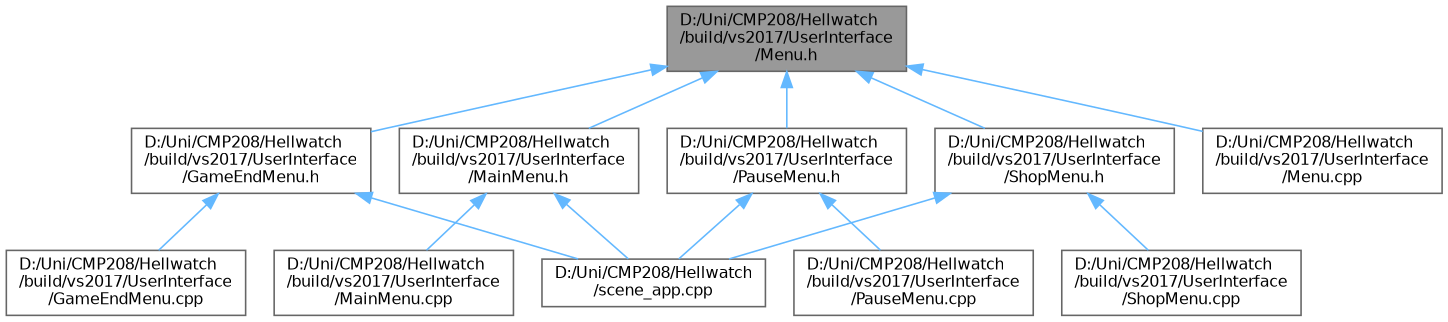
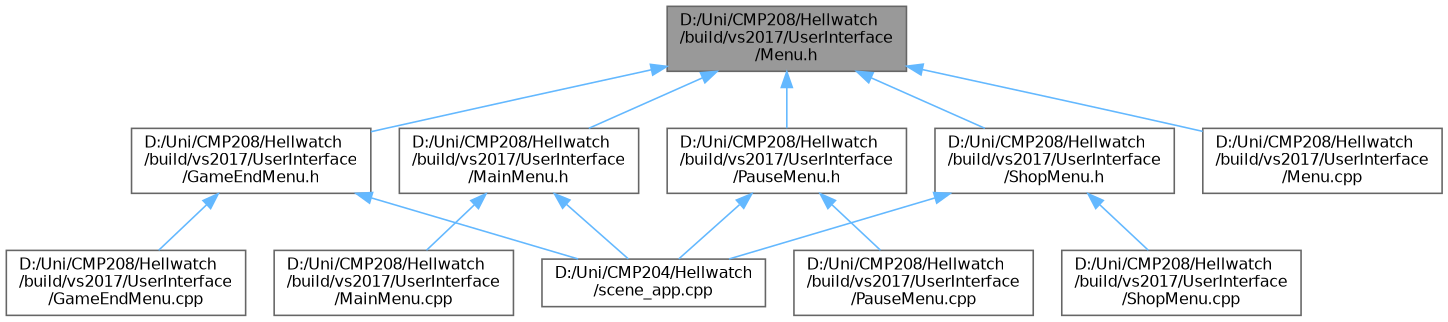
  digraph {
    node [color=grey40 fillcolor=white fontname=Helvetica fontsize=10 shape=box style=filled]
    edge [color=steelblue1 dir=back fontname=Helvetica fontsize=10 labelfontname=Helvetica labelfontsize=10 style=solid]
    n1 [color=gray40 fillcolor=grey60 fontcolor=black height=0.2 label="D:/Uni/CMP208/Hellwatch\l/build/vs2017/UserInterface\l/Menu.h" width=0.4]
    n2 [height=0.2 label="D:/Uni/CMP208/Hellwatch\l/build/vs2017/UserInterface\l/GameEndMenu.h" width=0.4]
    n3 [height=0.2 label="D:/Uni/CMP208/Hellwatch\l/build/vs2017/UserInterface\l/MainMenu.h" width=0.4]
    n4 [height=0.2 label="D:/Uni/CMP208/Hellwatch\l/build/vs2017/UserInterface\l/Menu.cpp" width=0.4]
    n5 [height=0.2 label="D:/Uni/CMP208/Hellwatch\l/build/vs2017/UserInterface\l/PauseMenu.h" width=0.4]
    n6 [height=0.2 label="D:/Uni/CMP208/Hellwatch\l/build/vs2017/UserInterface\l/ShopMenu.h" width=0.4]
    n7 [height=0.2 label="D:/Uni/CMP208/Hellwatch\l/build/vs2017/UserInterface\l/GameEndMenu.cpp" width=0.4]
-   n8 [height=0.2 label="D:/Uni/CMP208/Hellwatch\l/scene_app.cpp" width=0.4]
+   n8 [height=0.2 label="D:/Uni/CMP204/Hellwatch\l/scene_app.cpp" width=0.4]
    n9 [height=0.2 label="D:/Uni/CMP208/Hellwatch\l/build/vs2017/UserInterface\l/MainMenu.cpp" width=0.4]
    n10 [height=0.2 label="D:/Uni/CMP208/Hellwatch\l/build/vs2017/UserInterface\l/PauseMenu.cpp" width=0.4]
    n11 [height=0.2 label="D:/Uni/CMP208/Hellwatch\l/build/vs2017/UserInterface\l/ShopMenu.cpp" width=0.4]
    n1 -> n2
    n1 -> n3
    n1 -> n4
    n1 -> n5
    n1 -> n6
    n2 -> n7
    n2 -> n8
    n3 -> n8
    n3 -> n9
    n5 -> n8
    n5 -> n10
    n6 -> n8
    n6 -> n11
  }
